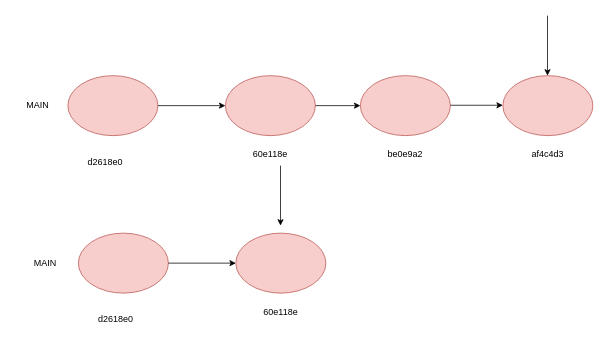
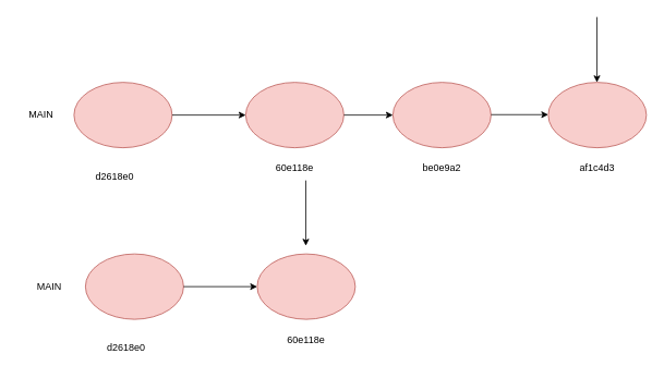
  <mxCell id="0" />
  <mxCell id="1" parent="0" />
  <mxCell id="2" value="" style="ellipse;whiteSpace=wrap;html=1;fillColor=#f8cecc;strokeColor=#b85450;" parent="1" vertex="1"><mxGeometry x="90" y="100" width="120" height="80" as="geometry" /></mxCell>
  <mxCell id="3" value="" style="ellipse;whiteSpace=wrap;html=1;fillColor=#f8cecc;strokeColor=#b85450;" parent="1" vertex="1"><mxGeometry x="300" y="100" width="120" height="80" as="geometry" /></mxCell>
  <mxCell id="4" value="" style="ellipse;whiteSpace=wrap;html=1;fillColor=#f8cecc;strokeColor=#b85450;" parent="1" vertex="1"><mxGeometry x="480" y="100" width="120" height="80" as="geometry" /></mxCell>
  <mxCell id="5" value="" style="ellipse;whiteSpace=wrap;html=1;fillColor=#f8cecc;strokeColor=#b85450;" parent="1" vertex="1"><mxGeometry x="670" y="100" width="120" height="80" as="geometry" /></mxCell>
  <mxCell id="6" value="" style="endArrow=classic;html=1;rounded=0;entryX=0;entryY=0.5;entryDx=0;entryDy=0;" parent="1" target="4" edge="1"><mxGeometry width="50" height="50" relative="1" as="geometry"><mxPoint x="420" y="140" as="sourcePoint" /><mxPoint x="470" y="90" as="targetPoint" /></mxGeometry></mxCell>
  <mxCell id="7" value="" style="endArrow=classic;html=1;rounded=0;entryX=0;entryY=0.5;entryDx=0;entryDy=0;" parent="1" target="3" edge="1"><mxGeometry width="50" height="50" relative="1" as="geometry"><mxPoint x="210" y="140" as="sourcePoint" /><mxPoint x="260" y="90" as="targetPoint" /></mxGeometry></mxCell>
  <mxCell id="8" value="" style="endArrow=classic;html=1;rounded=0;" parent="1" edge="1"><mxGeometry width="50" height="50" relative="1" as="geometry"><mxPoint x="600" y="139.5" as="sourcePoint" /><mxPoint x="670" y="139.5" as="targetPoint" /></mxGeometry></mxCell>
  <mxCell id="9" value="" style="endArrow=classic;html=1;rounded=0;entryX=0.5;entryY=0;entryDx=0;entryDy=0;" parent="1" edge="1"><mxGeometry width="50" height="50" relative="1" as="geometry"><mxPoint x="729.5" y="20" as="sourcePoint" /><mxPoint x="729.5" y="100" as="targetPoint" /></mxGeometry></mxCell>
  <mxCell id="10" value="d2618e0" style="text;html=1;align=center;verticalAlign=middle;whiteSpace=wrap;rounded=0;" parent="1" vertex="1"><mxGeometry x="110" y="200" width="60" height="30" as="geometry" /></mxCell>
  <mxCell id="11" value="60e118e" style="text;html=1;align=center;verticalAlign=middle;whiteSpace=wrap;rounded=0;" parent="1" vertex="1"><mxGeometry x="330" y="190" width="60" height="30" as="geometry" /></mxCell>
  <mxCell id="12" value="be0e9a2" style="text;html=1;align=center;verticalAlign=middle;whiteSpace=wrap;rounded=0;" parent="1" vertex="1"><mxGeometry x="510" y="190" width="60" height="30" as="geometry" /></mxCell>
- <mxCell id="13" value="af4c4d3" style="text;html=1;align=center;verticalAlign=middle;whiteSpace=wrap;rounded=0;" parent="1" vertex="1"><mxGeometry x="700" y="190" width="60" height="30" as="geometry" /></mxCell>
+ <mxCell id="13" value="af1c4d3" style="text;html=1;align=center;verticalAlign=middle;whiteSpace=wrap;rounded=0;" parent="1" vertex="1"><mxGeometry x="700" y="190" width="60" height="30" as="geometry" /></mxCell>
  <mxCell id="14" value="MAIN" style="text;html=1;align=center;verticalAlign=middle;whiteSpace=wrap;rounded=0;" parent="1" vertex="1"><mxGeometry y="125" width="60" height="30" as="geometry" x="20" /></mxCell>
  <mxCell id="15" value="" style="ellipse;whiteSpace=wrap;html=1;fillColor=#f8cecc;strokeColor=#b85450;" parent="1" vertex="1"><mxGeometry x="104" y="310" width="120" height="80" as="geometry" /></mxCell>
  <mxCell id="16" value="" style="ellipse;whiteSpace=wrap;html=1;fillColor=#f8cecc;strokeColor=#b85450;" parent="1" vertex="1"><mxGeometry x="314" y="310" width="120" height="80" as="geometry" /></mxCell>
  <mxCell id="17" value="" style="endArrow=classic;html=1;rounded=0;entryX=0;entryY=0.5;entryDx=0;entryDy=0;" parent="1" target="16" edge="1"><mxGeometry width="50" height="50" relative="1" as="geometry"><mxPoint x="224" y="350" as="sourcePoint" /><mxPoint x="274" y="300" as="targetPoint" /></mxGeometry></mxCell>
  <mxCell id="18" value="" style="endArrow=classic;html=1;rounded=0;entryX=0.5;entryY=0;entryDx=0;entryDy=0;" parent="1" edge="1"><mxGeometry width="50" height="50" relative="1" as="geometry"><mxPoint x="373.5" y="220" as="sourcePoint" /><mxPoint x="373.5" y="300" as="targetPoint" /></mxGeometry></mxCell>
  <mxCell id="19" value="d2618e0" style="text;html=1;align=center;verticalAlign=middle;whiteSpace=wrap;rounded=0;" parent="1" vertex="1"><mxGeometry x="124" y="410" width="60" height="30" as="geometry" /></mxCell>
  <mxCell id="20" value="60e118e" style="text;html=1;align=center;verticalAlign=middle;whiteSpace=wrap;rounded=0;" parent="1" vertex="1"><mxGeometry x="344" y="400" width="60" height="30" as="geometry" /></mxCell>
  <mxCell id="21" value="MAIN" style="text;html=1;align=center;verticalAlign=middle;whiteSpace=wrap;rounded=0;" parent="1" vertex="1"><mxGeometry x="30" y="335" width="60" height="30" as="geometry" /></mxCell>
